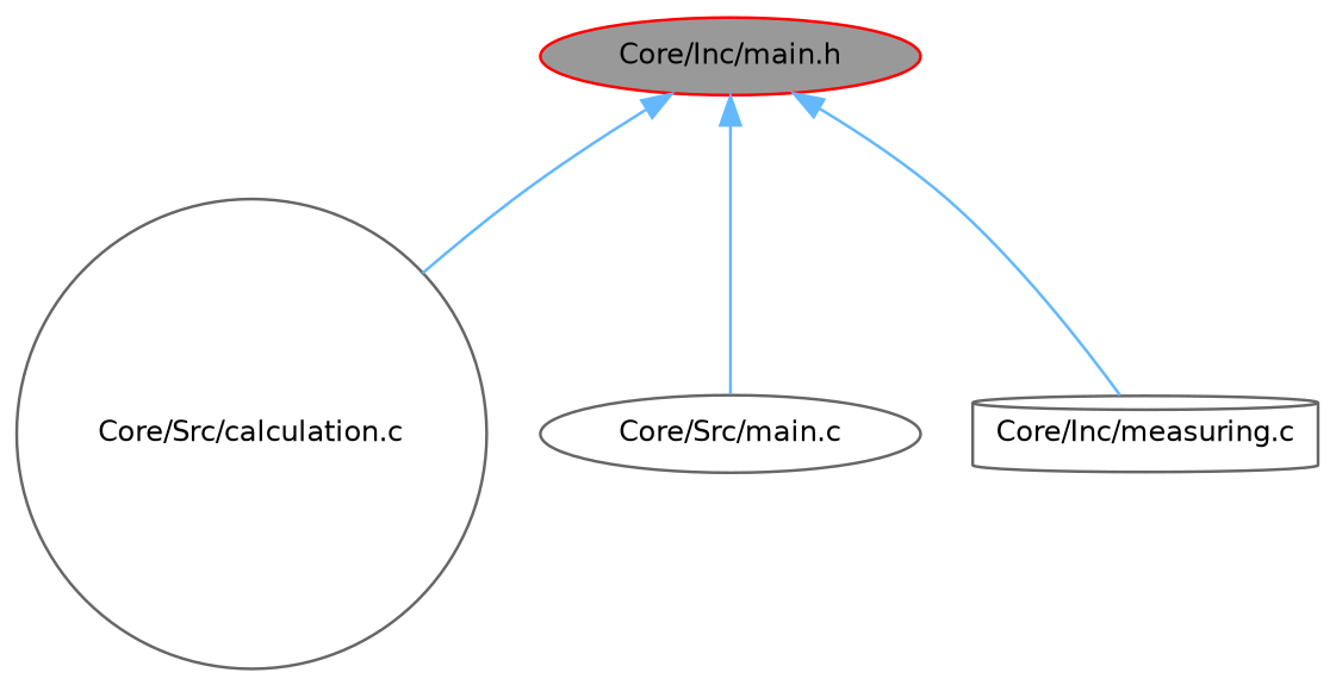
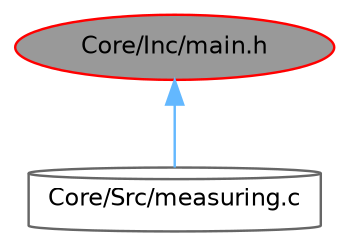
  digraph {
    node [color=gray40 fillcolor=white fontname=Helvetica fontsize=10 shape=ellipse style=filled]
    edge [color=steelblue1 dir=back fontname=Helvetica fontsize=10 labelfontname=Helvetica labelfontsize=10 style=solid]
    n1 [color=red fillcolor=grey60 fontcolor=black height=0.2 label="Core/Inc/main.h" width=0.4]
-   n2 [height=0.2 label="Core/Src/calculation.c" shape=circle width=0.4]
-   n3 [height=0.2 label="Core/Src/main.c" width=0.4]
-   n4 [height=0.2 label="Core/Inc/measuring.c" shape=cylinder width=0.4]
-   n1 -> n2
-   n1 -> n3
+   n4 [height=0.2 label="Core/Src/measuring.c" shape=cylinder width=0.4]
    n1 -> n4
  }
